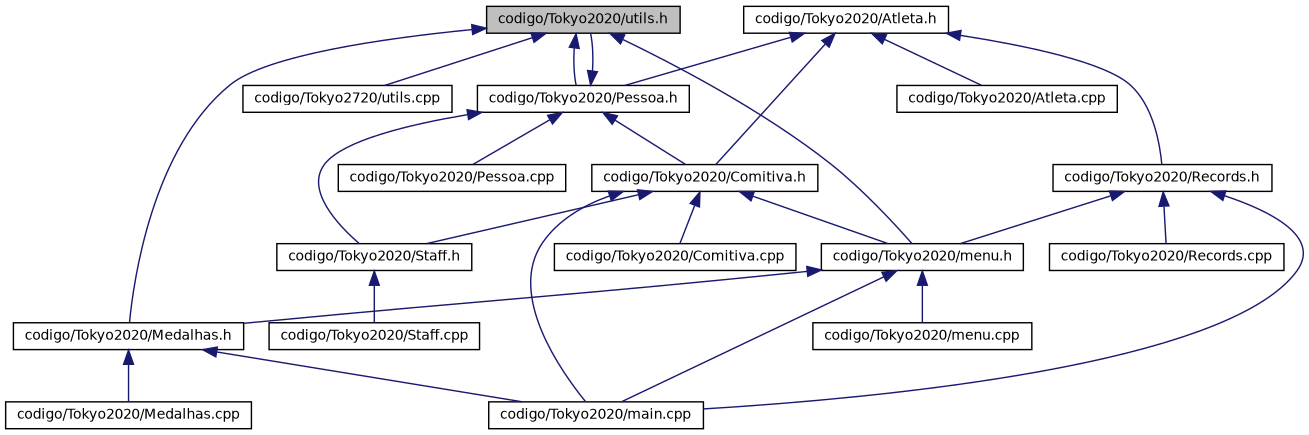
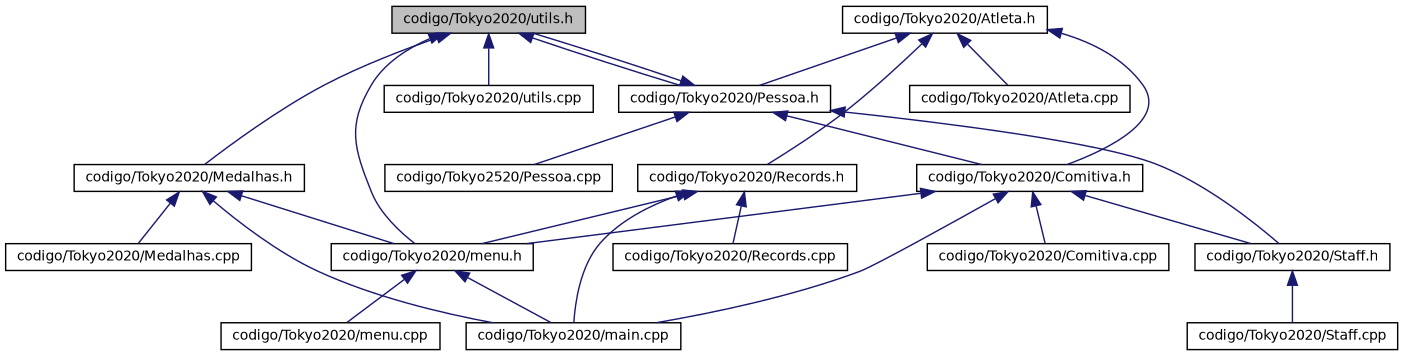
  digraph {
    node [color=black fillcolor=white fontname=Helvetica fontsize=10 shape=record style=filled]
    edge [color=midnightblue dir=back fontname=Helvetica fontsize=10 labelfontname=Helvetica labelfontsize=10 style=solid]
    n1 [fillcolor=grey75 fontcolor=black height=0.2 label="codigo/Tokyo2020/utils.h" width=0.4]
    n2 [height=0.2 label="codigo/Tokyo2020/Pessoa.h" width=0.4]
    n3 [height=0.2 label="codigo/Tokyo2020/menu.h" width=0.4]
    n4 [height=0.2 label="codigo/Tokyo2020/Medalhas.h" width=0.4]
-   n5 [height=0.2 label="codigo/Tokyo2720/utils.cpp" width=0.4]
+   n5 [height=0.2 label="codigo/Tokyo2020/utils.cpp" width=0.4]
    n6 [height=0.2 label="codigo/Tokyo2020/Comitiva.h" width=0.4]
    n7 [height=0.2 label="codigo/Tokyo2020/Staff.h" width=0.4]
-   n8 [height=0.2 label="codigo/Tokyo2020/Pessoa.cpp" width=0.4]
+   n8 [height=0.2 label="codigo/Tokyo2520/Pessoa.cpp" width=0.4]
    n9 [height=0.2 label="codigo/Tokyo2020/main.cpp" width=0.4]
    n10 [height=0.2 label="codigo/Tokyo2020/menu.cpp" width=0.4]
    n11 [height=0.2 label="codigo/Tokyo2020/Medalhas.cpp" width=0.4]
    n12 [height=0.2 label="codigo/Tokyo2020/Atleta.h" width=0.4]
    n13 [height=0.2 label="codigo/Tokyo2020/Atleta.cpp" width=0.4]
    n14 [height=0.2 label="codigo/Tokyo2020/Records.h" width=0.4]
    n15 [height=0.2 label="codigo/Tokyo2020/Comitiva.cpp" width=0.4]
    n16 [height=0.2 label="codigo/Tokyo2020/Staff.cpp" width=0.4]
    n17 [height=0.2 label="codigo/Tokyo2020/Records.cpp" width=0.4]
    n1 -> n2
    n1 -> n3
    n1 -> n4
    n1 -> n5
    n2 -> n1
    n2 -> n6
    n2 -> n7
    n2 -> n8
    n3 -> n9
    n3 -> n10
-   n3 -> n4
+   n4 -> n3
    n4 -> n9
    n4 -> n11
    n6 -> n3
    n6 -> n7
    n6 -> n9
    n6 -> n15
    n7 -> n16
    n12 -> n2
    n12 -> n6
    n12 -> n13
    n12 -> n14
    n14 -> n3
    n14 -> n9
    n14 -> n17
  }
